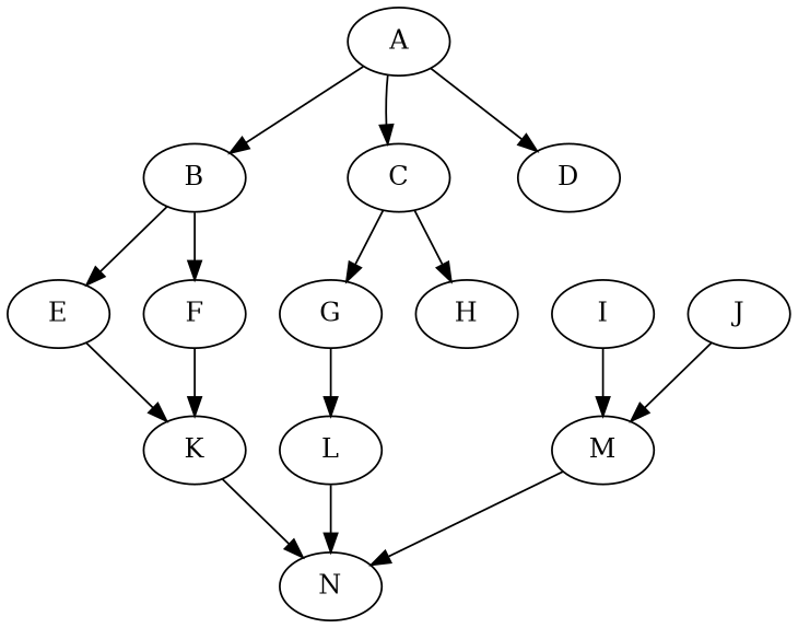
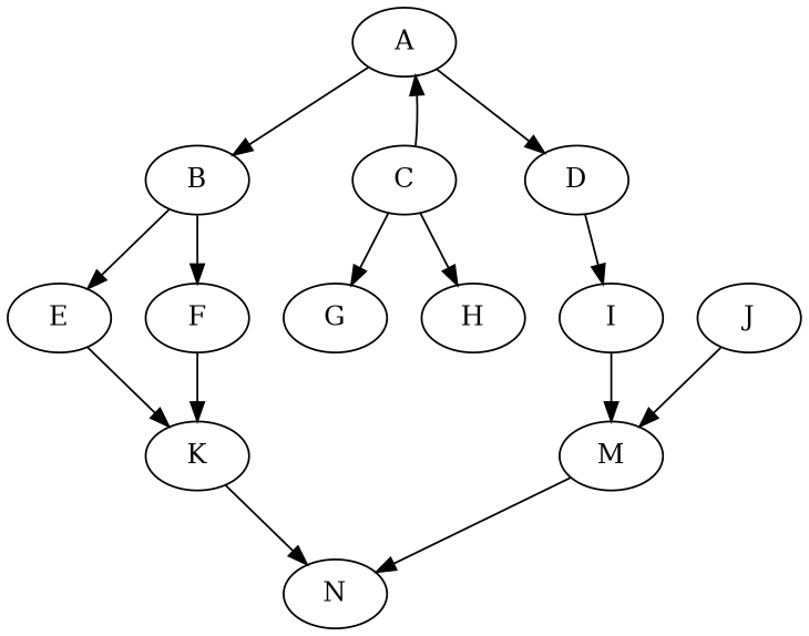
  digraph {
    node [Weight=1]
    edge [Weight=3]
    A [Weight=3]
    B [Weight=5]
    C
    D [Weight=5]
    E
    F
    G [Weight=4]
    H [Weight=4]
    I
    K [Weight=3]
-   L [Weight=5]
    M [Weight=3]
    J
    N [Weight=3]
    A -> B [Weight=1]
-   A -> C [Weight=1]
+   C -> A [Weight=1]
    A -> D [Weight=1]
    B -> E
    B -> F
    C -> G
    C -> H
+   D -> I
    E -> K [Weight=4]
    F -> K [Weight=4]
-   G -> L [Weight=4]
    I -> M [Weight=4]
    K -> N [Weight=5]
-   L -> N [Weight=6]
    M -> N [Weight=5]
    J -> M [Weight=4]
  }
